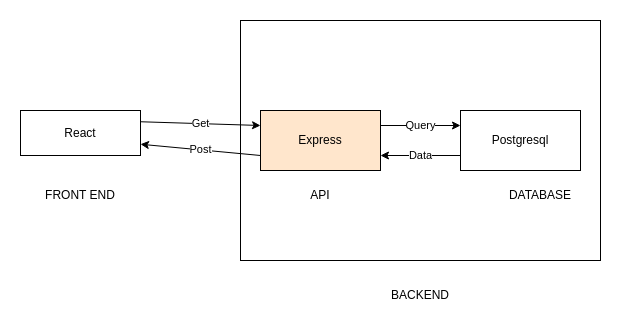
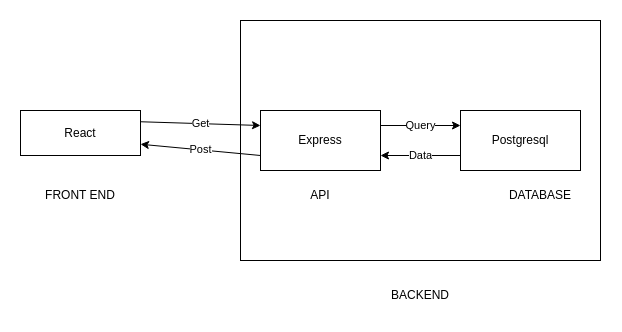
  <mxCell id="0" />
  <mxCell id="1" parent="0" />
  <mxCell id="2" value="" style="whiteSpace=wrap;html=1;fillColor=none;" vertex="1" parent="1"><mxGeometry x="240" y="20" width="360" height="240" as="geometry" /></mxCell>
  <mxCell id="3" value="Get" style="edgeStyle=none;html=1;exitX=1;exitY=0.25;exitDx=0;exitDy=0;entryX=0;entryY=0.25;entryDx=0;entryDy=0;" edge="1" parent="1" source="4" target="8"><mxGeometry relative="1" as="geometry" /></mxCell>
  <mxCell id="4" value="React" style="whiteSpace=wrap;html=1;" vertex="1" parent="1"><mxGeometry x="20" y="110" width="120" height="45" as="geometry" /></mxCell>
  <mxCell id="5" value="FRONT END" style="text;strokeColor=none;align=center;fillColor=none;html=1;verticalAlign=middle;whiteSpace=wrap;rounded=0;" vertex="1" parent="1"><mxGeometry x="35" y="180" width="90" height="30" as="geometry" /></mxCell>
  <mxCell id="6" value="Post" style="edgeStyle=none;html=1;exitX=0;exitY=0.75;exitDx=0;exitDy=0;entryX=1;entryY=0.75;entryDx=0;entryDy=0;" edge="1" parent="1" source="8" target="4"><mxGeometry relative="1" as="geometry" /></mxCell>
  <mxCell id="7" value="Query" style="edgeStyle=none;html=1;exitX=1;exitY=0.25;exitDx=0;exitDy=0;entryX=0;entryY=0.25;entryDx=0;entryDy=0;" edge="1" parent="1" source="8" target="11"><mxGeometry relative="1" as="geometry" /></mxCell>
- <mxCell id="8" value="Express" style="whiteSpace=wrap;html=1;fillColor=#ffe6cc;" vertex="1" parent="1"><mxGeometry x="260" y="110" width="120" height="60" as="geometry" /></mxCell>
+ <mxCell id="8" value="Express" style="whiteSpace=wrap;html=1;" vertex="1" parent="1"><mxGeometry x="260" y="110" width="120" height="60" as="geometry" /></mxCell>
  <mxCell id="9" value="API" style="text;strokeColor=none;align=center;fillColor=none;html=1;verticalAlign=middle;whiteSpace=wrap;rounded=0;" vertex="1" parent="1"><mxGeometry x="275" y="180" width="90" height="30" as="geometry" /></mxCell>
  <mxCell id="10" value="Data" style="edgeStyle=none;html=1;exitX=0;exitY=0.75;exitDx=0;exitDy=0;entryX=1;entryY=0.75;entryDx=0;entryDy=0;" edge="1" parent="1" source="11" target="8"><mxGeometry relative="1" as="geometry" /></mxCell>
  <mxCell id="11" value="Postgresql" style="whiteSpace=wrap;html=1;" vertex="1" parent="1"><mxGeometry x="460" y="110" width="120" height="60" as="geometry" /></mxCell>
  <mxCell id="12" value="DATABASE" style="text;strokeColor=none;align=center;fillColor=none;html=1;verticalAlign=middle;whiteSpace=wrap;rounded=0;" vertex="1" parent="1"><mxGeometry x="495" y="180" width="90" height="30" as="geometry" /></mxCell>
  <mxCell id="13" value="BACKEND" style="text;strokeColor=none;align=center;fillColor=none;html=1;verticalAlign=middle;whiteSpace=wrap;rounded=0;" vertex="1" parent="1"><mxGeometry x="375" y="280" width="90" height="30" as="geometry" /></mxCell>
